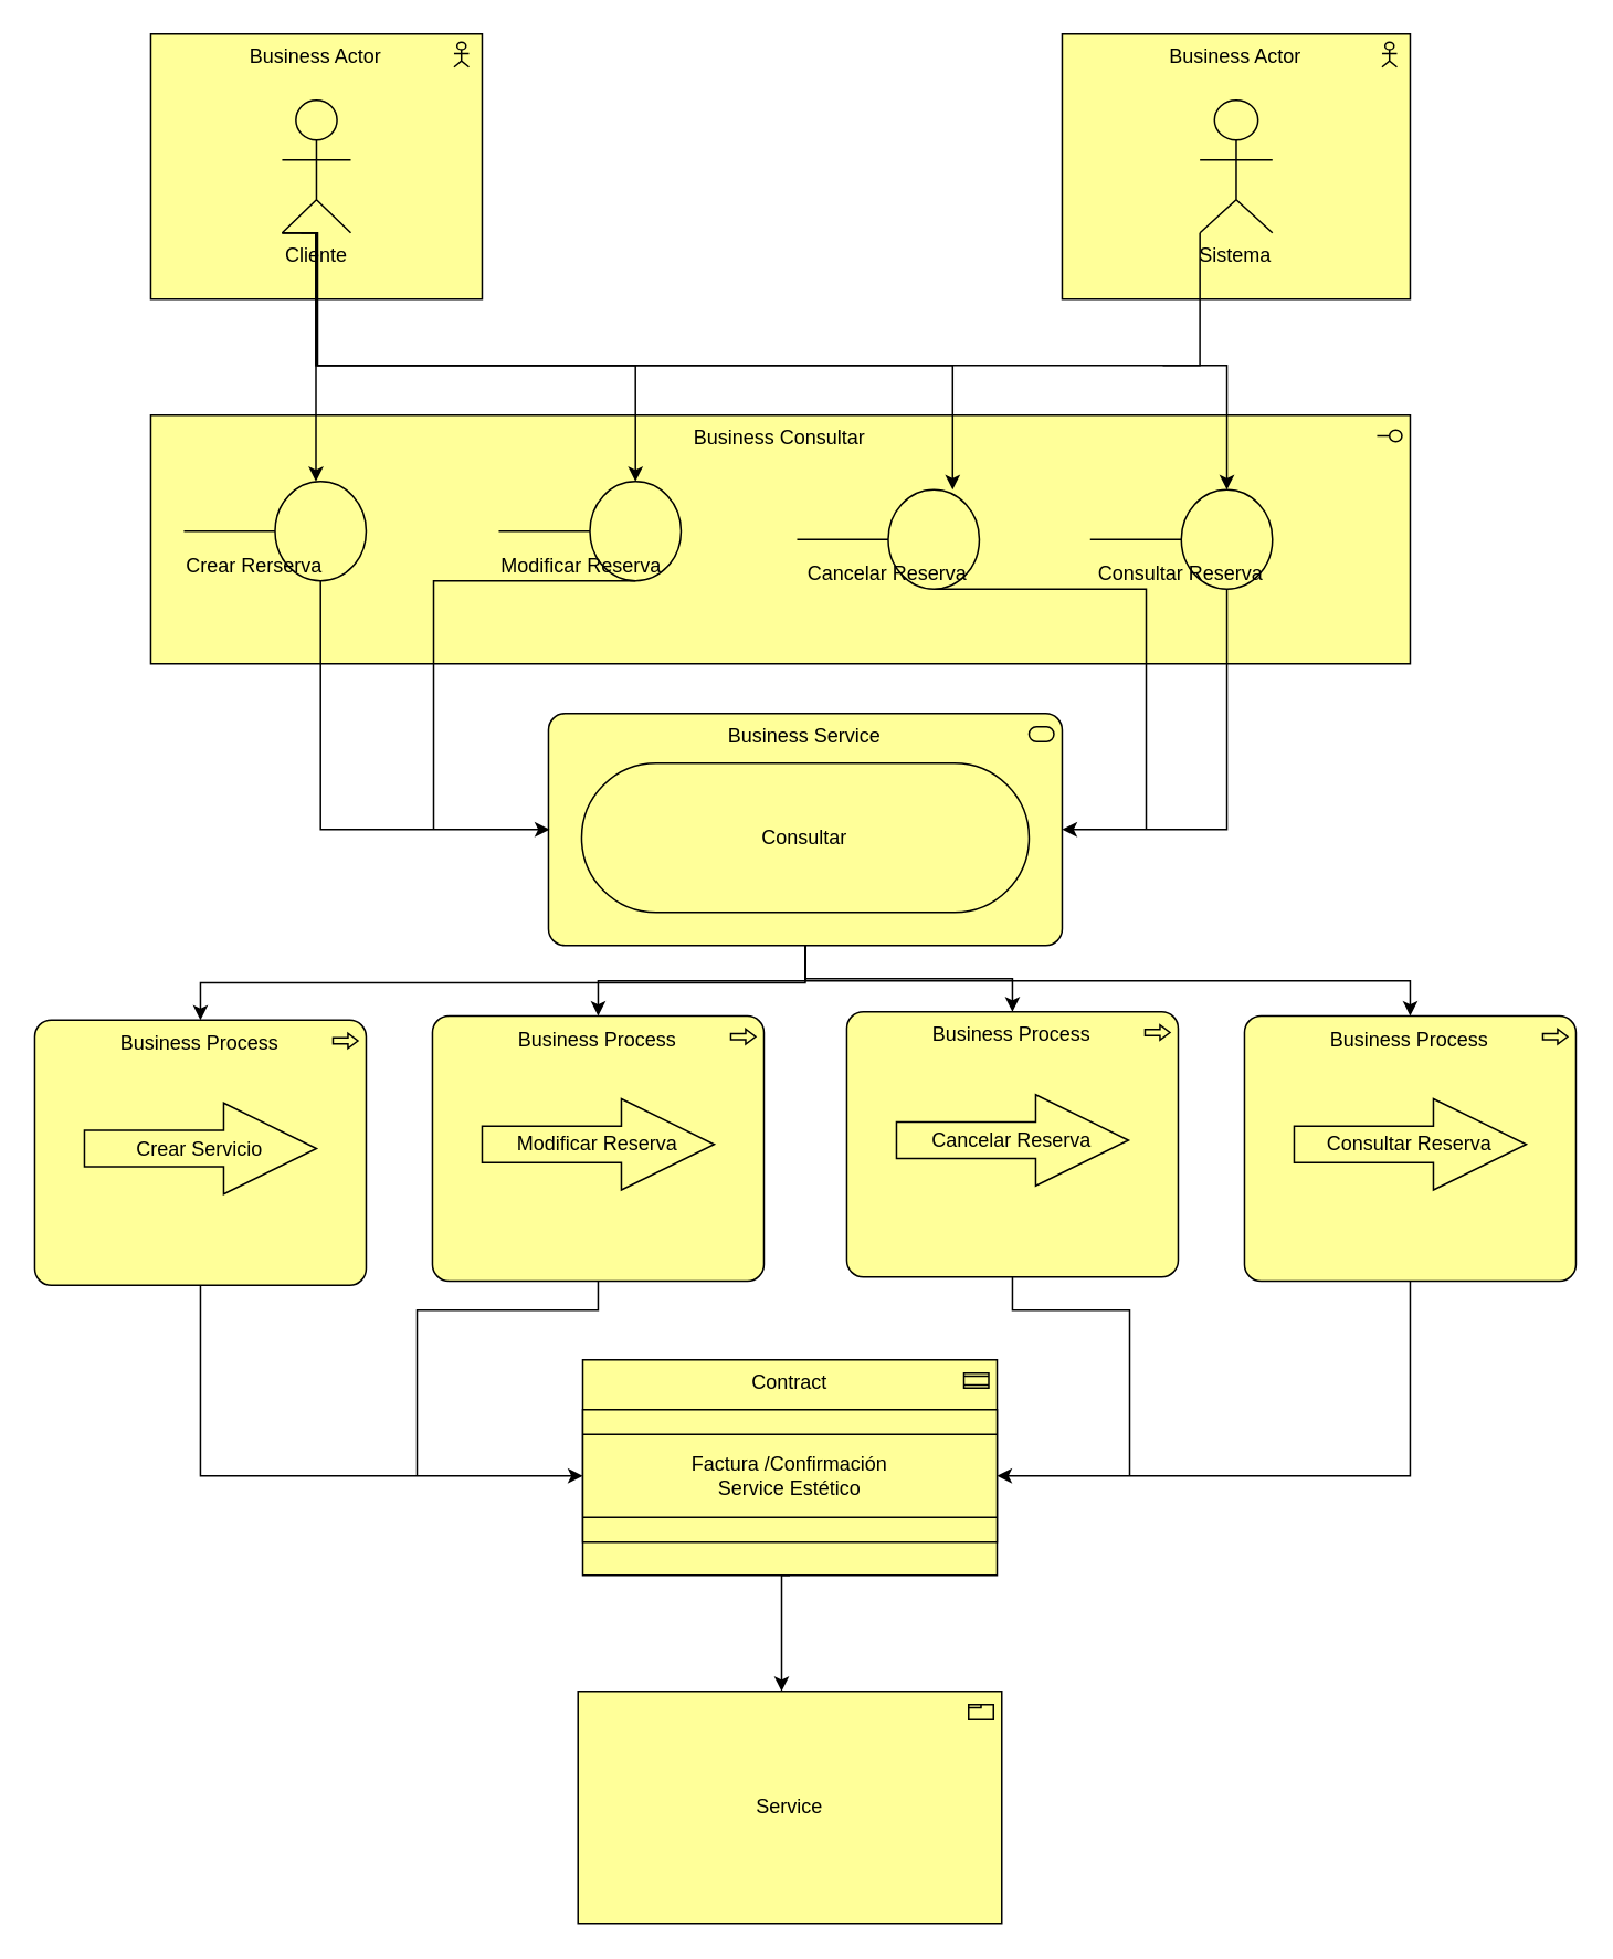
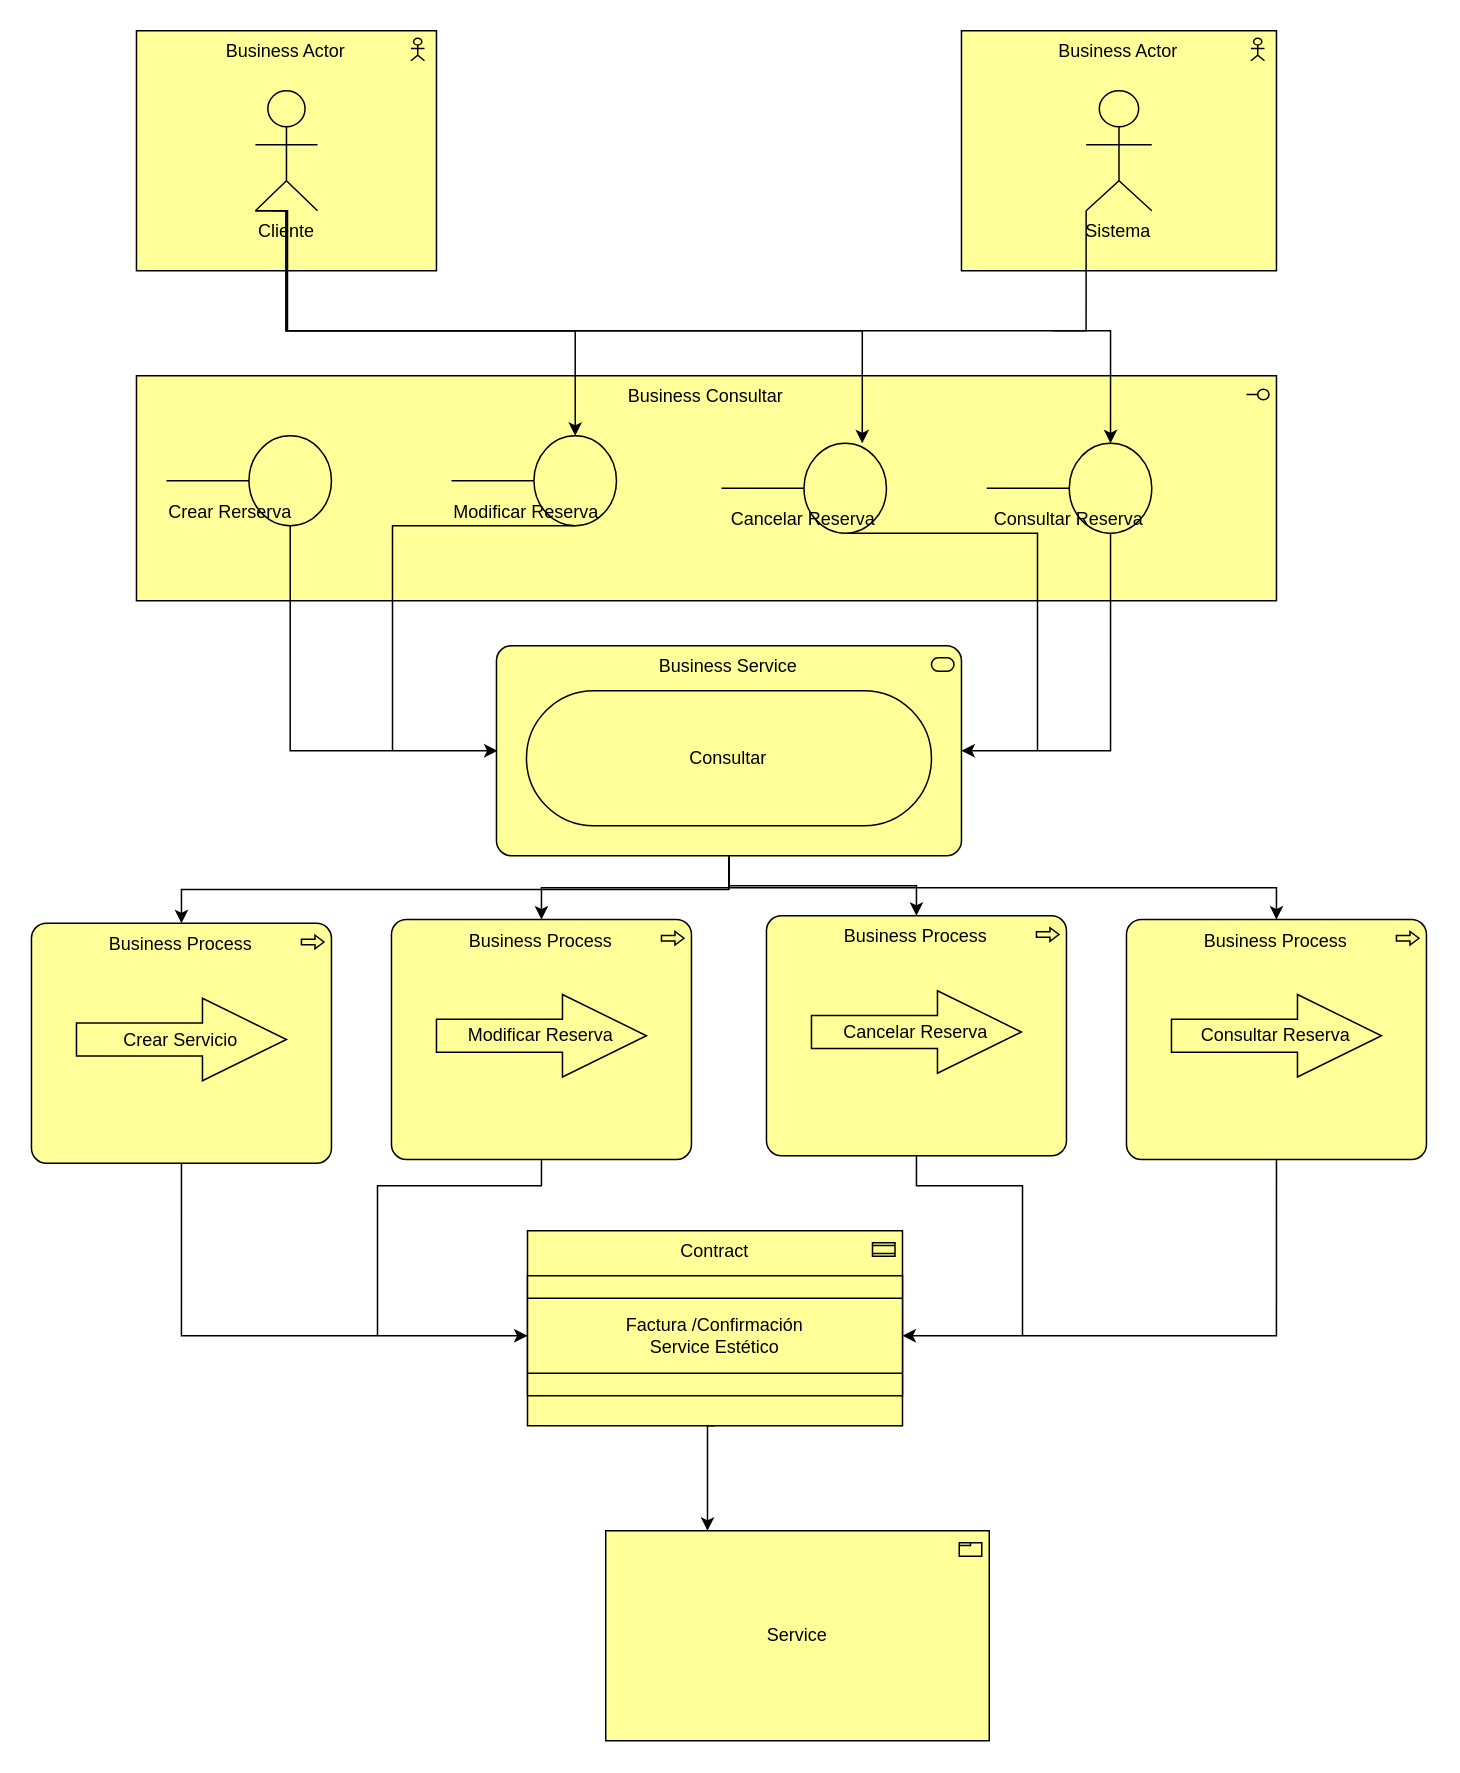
  <mxCell id="0" />
  <mxCell id="1" parent="0" />
  <mxCell id="2" value="Business Actor" style="html=1;outlineConnect=0;whiteSpace=wrap;fillColor=#ffff99;shape=mxgraph.archimate3.application;appType=actor;archiType=square;verticalAlign=top;" vertex="1" parent="1"><mxGeometry x="640.31" y="20" width="210" height="160" as="geometry" /></mxCell>
  <mxCell id="3" style="edgeStyle=orthogonalEdgeStyle;rounded=0;orthogonalLoop=1;jettySize=auto;html=1;exitX=0;exitY=1;exitDx=0;exitDy=0;exitPerimeter=0;startArrow=none;startFill=0;endArrow=none;endFill=0;" edge="1" parent="1" source="4"><mxGeometry relative="1" as="geometry"><mxPoint x="701" y="220" as="targetPoint" /><Array as="points"><mxPoint x="723" y="220" /></Array></mxGeometry></mxCell>
  <mxCell id="4" value="Sistema" style="html=1;outlineConnect=0;whiteSpace=wrap;fillColor=#ffff99;verticalLabelPosition=bottom;verticalAlign=top;align=center;shape=mxgraph.archimate3.actor;" vertex="1" parent="1"><mxGeometry x="723.44" y="60" width="43.75" height="80" as="geometry" /></mxCell>
  <mxCell id="5" value="Business Actor" style="html=1;outlineConnect=0;whiteSpace=wrap;fillColor=#ffff99;shape=mxgraph.archimate3.application;appType=actor;archiType=square;verticalAlign=top;" vertex="1" parent="1"><mxGeometry x="90.31" y="20" width="200" height="160" as="geometry" /></mxCell>
  <mxCell id="6" value="Cliente" style="html=1;outlineConnect=0;whiteSpace=wrap;fillColor=#ffff99;verticalLabelPosition=bottom;verticalAlign=top;align=center;shape=mxgraph.archimate3.actor;" vertex="1" parent="1"><mxGeometry x="169.62" y="60" width="41.38" height="80" as="geometry" /></mxCell>
  <mxCell id="7" value="Business Consultar" style="html=1;outlineConnect=0;whiteSpace=wrap;fillColor=#ffff99;shape=mxgraph.archimate3.application;appType=interface;archiType=square;verticalAlign=top;fontColor=default;" vertex="1" parent="1"><mxGeometry x="90.31" y="250" width="760" height="150" as="geometry" /></mxCell>
  <mxCell id="8" value="Crear Rerserva" style="html=1;outlineConnect=0;whiteSpace=wrap;fillColor=#ffff99;shape=mxgraph.archimate3.interface;align=left;verticalAlign=bottom;fontColor=#000000;" vertex="1" parent="1"><mxGeometry x="110.31" y="290" width="110" height="60" as="geometry" /></mxCell>
  <mxCell id="9" style="edgeStyle=orthogonalEdgeStyle;rounded=0;orthogonalLoop=1;jettySize=auto;html=1;exitX=0.75;exitY=1;exitDx=0;exitDy=0;exitPerimeter=0;endArrow=none;endFill=0;" edge="1" parent="1" source="10"><mxGeometry relative="1" as="geometry"><mxPoint x="691" y="500" as="targetPoint" /><Array as="points"><mxPoint x="691" y="355" /></Array></mxGeometry></mxCell>
  <mxCell id="10" value="Cancelar Reserva" style="html=1;outlineConnect=0;whiteSpace=wrap;fillColor=#ffff99;shape=mxgraph.archimate3.interface;verticalAlign=bottom;" vertex="1" parent="1"><mxGeometry x="480.31" y="295" width="110" height="60" as="geometry" /></mxCell>
  <mxCell id="11" style="edgeStyle=orthogonalEdgeStyle;rounded=0;orthogonalLoop=1;jettySize=auto;html=1;exitX=0.75;exitY=1;exitDx=0;exitDy=0;exitPerimeter=0;endArrow=none;endFill=0;" edge="1" parent="1" source="12"><mxGeometry relative="1" as="geometry"><mxPoint x="261" y="500" as="targetPoint" /><Array as="points"><mxPoint x="261" y="350" /></Array></mxGeometry></mxCell>
  <mxCell id="12" value="Modificar Reserva" style="html=1;outlineConnect=0;whiteSpace=wrap;fillColor=#ffff99;shape=mxgraph.archimate3.interface;align=left;verticalAlign=bottom;" vertex="1" parent="1"><mxGeometry x="300.31" y="290" width="110" height="60" as="geometry" /></mxCell>
  <mxCell id="13" style="edgeStyle=orthogonalEdgeStyle;rounded=0;orthogonalLoop=1;jettySize=auto;html=1;exitX=0.75;exitY=1;exitDx=0;exitDy=0;exitPerimeter=0;" edge="1" parent="1" source="14" target="17"><mxGeometry relative="1" as="geometry"><Array as="points"><mxPoint x="740" y="500" /></Array></mxGeometry></mxCell>
  <mxCell id="14" value="Consultar Reserva" style="html=1;outlineConnect=0;whiteSpace=wrap;fillColor=#ffff99;shape=mxgraph.archimate3.interface;verticalAlign=bottom;" vertex="1" parent="1"><mxGeometry x="657.19" y="295" width="110" height="60" as="geometry" /></mxCell>
  <mxCell id="15" style="edgeStyle=orthogonalEdgeStyle;rounded=0;orthogonalLoop=1;jettySize=auto;html=1;exitX=0.5;exitY=1;exitDx=0;exitDy=0;exitPerimeter=0;" edge="1" parent="1" source="17" target="28"><mxGeometry relative="1" as="geometry" /></mxCell>
  <mxCell id="16" style="edgeStyle=orthogonalEdgeStyle;rounded=0;orthogonalLoop=1;jettySize=auto;html=1;exitX=0.5;exitY=1;exitDx=0;exitDy=0;exitPerimeter=0;" edge="1" parent="1" source="17" target="30"><mxGeometry relative="1" as="geometry" /></mxCell>
  <mxCell id="17" value="Business Service" style="html=1;outlineConnect=0;whiteSpace=wrap;fillColor=#ffff99;shape=mxgraph.archimate3.application;appType=serv;archiType=rounded;verticalAlign=top;" vertex="1" parent="1"><mxGeometry x="330.31" y="430" width="310" height="140" as="geometry" /></mxCell>
  <mxCell id="18" value="Consultar" style="html=1;outlineConnect=0;whiteSpace=wrap;fillColor=#ffff99;shape=mxgraph.archimate3.service;" vertex="1" parent="1"><mxGeometry x="350.31" y="460" width="270" height="90" as="geometry" /></mxCell>
  <mxCell id="19" style="edgeStyle=orthogonalEdgeStyle;rounded=0;orthogonalLoop=1;jettySize=auto;html=1;exitX=0.5;exitY=1;exitDx=0;exitDy=0;exitPerimeter=0;" edge="1" parent="1" source="20" target="32"><mxGeometry relative="1" as="geometry"><Array as="points"><mxPoint x="471" y="950" /></Array></mxGeometry></mxCell>
  <mxCell id="20" value="Contract" style="html=1;outlineConnect=0;whiteSpace=wrap;fillColor=#ffff99;shape=mxgraph.archimate3.application;appType=contract;archiType=square;verticalAlign=top;" vertex="1" parent="1"><mxGeometry x="351" y="820" width="250" height="130" as="geometry" /></mxCell>
  <mxCell id="21" value="Factura /Confirmación&lt;div&gt;Service Estético&lt;/div&gt;" style="html=1;outlineConnect=0;whiteSpace=wrap;fillColor=#ffff99;shape=mxgraph.archimate3.contract;" vertex="1" parent="1"><mxGeometry x="351" y="850" width="250" height="80" as="geometry" /></mxCell>
  <mxCell id="22" value="Business Process" style="html=1;outlineConnect=0;whiteSpace=wrap;fillColor=#ffff99;shape=mxgraph.archimate3.application;appType=proc;archiType=rounded;verticalAlign=top;" vertex="1" parent="1"><mxGeometry x="20.31" y="615" width="200" height="160" as="geometry" /></mxCell>
  <mxCell id="23" value="Crear Servicio" style="html=1;outlineConnect=0;whiteSpace=wrap;fillColor=#ffff99;shape=mxgraph.archimate3.process;" vertex="1" parent="1"><mxGeometry x="50.31" y="665" width="140" height="55" as="geometry" /></mxCell>
  <mxCell id="24" style="edgeStyle=orthogonalEdgeStyle;rounded=0;orthogonalLoop=1;jettySize=auto;html=1;exitX=0.5;exitY=1;exitDx=0;exitDy=0;exitPerimeter=0;endArrow=none;endFill=0;" edge="1" parent="1" source="25"><mxGeometry relative="1" as="geometry"><mxPoint x="251" y="890" as="targetPoint" /><Array as="points"><mxPoint x="360" y="790" /><mxPoint x="251" y="790" /></Array></mxGeometry></mxCell>
  <mxCell id="25" value="Business Process" style="html=1;outlineConnect=0;whiteSpace=wrap;fillColor=#ffff99;shape=mxgraph.archimate3.application;appType=proc;archiType=rounded;verticalAlign=top;" vertex="1" parent="1"><mxGeometry x="260.31" y="612.5" width="200" height="160" as="geometry" /></mxCell>
  <mxCell id="26" value="Modificar Reserva" style="html=1;outlineConnect=0;whiteSpace=wrap;fillColor=#ffff99;shape=mxgraph.archimate3.process;" vertex="1" parent="1"><mxGeometry x="290.31" y="662.5" width="140" height="55" as="geometry" /></mxCell>
  <mxCell id="27" style="edgeStyle=orthogonalEdgeStyle;rounded=0;orthogonalLoop=1;jettySize=auto;html=1;exitX=0.5;exitY=1;exitDx=0;exitDy=0;exitPerimeter=0;endArrow=none;endFill=0;" edge="1" parent="1" source="28"><mxGeometry relative="1" as="geometry"><mxPoint x="681" y="890" as="targetPoint" /><Array as="points"><mxPoint x="610" y="790" /><mxPoint x="681" y="790" /></Array></mxGeometry></mxCell>
  <mxCell id="28" value="Business Process" style="html=1;outlineConnect=0;whiteSpace=wrap;fillColor=#ffff99;shape=mxgraph.archimate3.application;appType=proc;archiType=rounded;verticalAlign=top;" vertex="1" parent="1"><mxGeometry x="510.31" y="610" width="200" height="160" as="geometry" /></mxCell>
  <mxCell id="29" value="Cancelar Reserva" style="html=1;outlineConnect=0;whiteSpace=wrap;fillColor=#ffff99;shape=mxgraph.archimate3.process;" vertex="1" parent="1"><mxGeometry x="540.31" y="660" width="140" height="55" as="geometry" /></mxCell>
  <mxCell id="30" value="Business Process" style="html=1;outlineConnect=0;whiteSpace=wrap;fillColor=#ffff99;shape=mxgraph.archimate3.application;appType=proc;archiType=rounded;verticalAlign=top;" vertex="1" parent="1"><mxGeometry x="750.31" y="612.5" width="200" height="160" as="geometry" /></mxCell>
  <mxCell id="31" value="Consultar Reserva" style="html=1;outlineConnect=0;whiteSpace=wrap;fillColor=#ffff99;shape=mxgraph.archimate3.process;" vertex="1" parent="1"><mxGeometry x="780.31" y="662.5" width="140" height="55" as="geometry" /></mxCell>
- <mxCell id="32" value="Service" style="html=1;outlineConnect=0;whiteSpace=wrap;fillColor=#ffff99;shape=mxgraph.archimate3.application;appType=product;archiType=square;" vertex="1" parent="1"><mxGeometry x="348.15" y="1020" width="255.69" height="140" as="geometry" /></mxCell>
- <mxCell id="33" style="edgeStyle=orthogonalEdgeStyle;rounded=0;orthogonalLoop=1;jettySize=auto;html=1;exitX=0;exitY=1;exitDx=0;exitDy=0;exitPerimeter=0;" edge="1" parent="1" source="6" target="8"><mxGeometry relative="1" as="geometry"><Array as="points"><mxPoint x="190" y="140" /></Array></mxGeometry></mxCell>
+ <mxCell id="32" value="Service" style="html=1;outlineConnect=0;whiteSpace=wrap;fillColor=#ffff99;shape=mxgraph.archimate3.application;appType=product;archiType=square;" vertex="1" parent="1"><mxGeometry x="403.15" y="1020" width="255.69" height="140" as="geometry" /></mxCell>
  <mxCell id="34" style="edgeStyle=orthogonalEdgeStyle;rounded=0;orthogonalLoop=1;jettySize=auto;html=1;exitX=0;exitY=1;exitDx=0;exitDy=0;exitPerimeter=0;entryX=0.75;entryY=0;entryDx=0;entryDy=0;entryPerimeter=0;" edge="1" parent="1" source="6" target="12"><mxGeometry relative="1" as="geometry"><Array as="points"><mxPoint x="190" y="140" /><mxPoint x="190" y="220" /><mxPoint x="383" y="220" /></Array></mxGeometry></mxCell>
  <mxCell id="35" style="edgeStyle=orthogonalEdgeStyle;rounded=0;orthogonalLoop=1;jettySize=auto;html=1;exitX=0;exitY=1;exitDx=0;exitDy=0;exitPerimeter=0;entryX=0.75;entryY=0;entryDx=0;entryDy=0;entryPerimeter=0;" edge="1" parent="1"><mxGeometry relative="1" as="geometry"><mxPoint x="181" y="140" as="sourcePoint" /><mxPoint x="574.19" y="295" as="targetPoint" /><Array as="points"><mxPoint x="191" y="140" /><mxPoint x="191" y="220" /><mxPoint x="574" y="220" /></Array></mxGeometry></mxCell>
  <mxCell id="36" style="edgeStyle=orthogonalEdgeStyle;rounded=0;orthogonalLoop=1;jettySize=auto;html=1;exitX=0;exitY=1;exitDx=0;exitDy=0;exitPerimeter=0;entryX=0.75;entryY=0;entryDx=0;entryDy=0;entryPerimeter=0;" edge="1" parent="1" source="6" target="14"><mxGeometry relative="1" as="geometry"><Array as="points"><mxPoint x="190" y="140" /><mxPoint x="190" y="220" /><mxPoint x="740" y="220" /></Array></mxGeometry></mxCell>
  <mxCell id="37" style="edgeStyle=orthogonalEdgeStyle;rounded=0;orthogonalLoop=1;jettySize=auto;html=1;exitX=0.75;exitY=1;exitDx=0;exitDy=0;exitPerimeter=0;" edge="1" parent="1" source="8"><mxGeometry relative="1" as="geometry"><mxPoint x="331" y="500" as="targetPoint" /><Array as="points"><mxPoint x="193" y="500" /><mxPoint x="330" y="500" /></Array></mxGeometry></mxCell>
  <mxCell id="38" style="edgeStyle=orthogonalEdgeStyle;rounded=0;orthogonalLoop=1;jettySize=auto;html=1;exitX=0.5;exitY=1;exitDx=0;exitDy=0;exitPerimeter=0;entryX=0.5;entryY=0;entryDx=0;entryDy=0;entryPerimeter=0;" edge="1" parent="1" source="17" target="22"><mxGeometry relative="1" as="geometry" /></mxCell>
  <mxCell id="39" style="edgeStyle=orthogonalEdgeStyle;rounded=0;orthogonalLoop=1;jettySize=auto;html=1;exitX=0.5;exitY=1;exitDx=0;exitDy=0;exitPerimeter=0;entryX=0.5;entryY=0;entryDx=0;entryDy=0;entryPerimeter=0;" edge="1" parent="1" source="17" target="25"><mxGeometry relative="1" as="geometry" /></mxCell>
  <mxCell id="40" style="edgeStyle=orthogonalEdgeStyle;rounded=0;orthogonalLoop=1;jettySize=auto;html=1;exitX=0.5;exitY=1;exitDx=0;exitDy=0;exitPerimeter=0;entryX=0;entryY=0.5;entryDx=0;entryDy=0;entryPerimeter=0;" edge="1" parent="1" source="22" target="21"><mxGeometry relative="1" as="geometry" /></mxCell>
  <mxCell id="41" style="edgeStyle=orthogonalEdgeStyle;rounded=0;orthogonalLoop=1;jettySize=auto;html=1;exitX=0.5;exitY=1;exitDx=0;exitDy=0;exitPerimeter=0;entryX=1;entryY=0.5;entryDx=0;entryDy=0;entryPerimeter=0;" edge="1" parent="1" source="30" target="21"><mxGeometry relative="1" as="geometry" /></mxCell>
